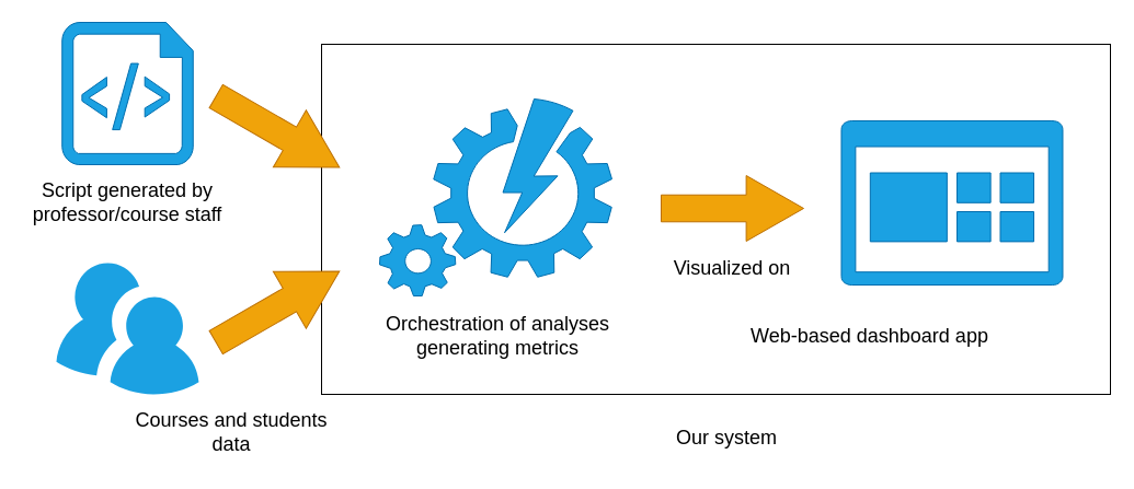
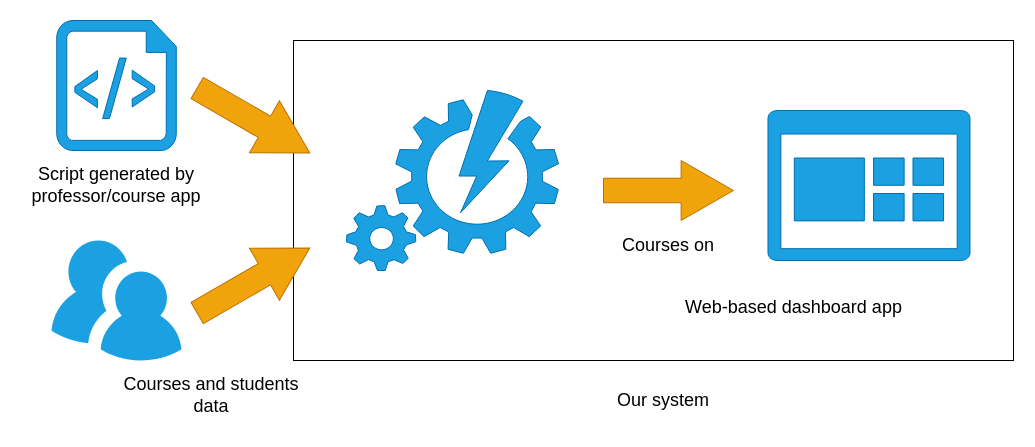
  <mxCell id="0" />
  <mxCell id="1" parent="0" />
  <mxCell id="2" value="" style="whiteSpace=wrap;html=1;" vertex="1" parent="1"><mxGeometry x="293" y="40" width="720" height="320" as="geometry" /></mxCell>
  <mxCell id="3" value="" style="verticalLabelPosition=bottom;html=1;verticalAlign=top;align=center;strokeColor=#006EAF;fillColor=#1ba1e2;shape=mxgraph.azure.script_file;pointerEvents=1;fontColor=#ffffff;" parent="1" vertex="1"><mxGeometry x="56.24" y="20" width="119.51" height="130" as="geometry" /></mxCell>
  <mxCell id="4" value="" style="shape=singleArrow;whiteSpace=wrap;html=1;fillColor=#f0a30a;arrowWidth=0.409;arrowSize=0.403;rotation=30;strokeColor=#BD7000;fontColor=#000000;" parent="1" vertex="1"><mxGeometry x="188" y="90" width="130" height="60" as="geometry" /></mxCell>
- <mxCell id="5" value="&lt;font style=&quot;font-size: 18px;&quot;&gt;Script generated by&lt;br&gt;professor/course staff&lt;/font&gt;" style="text;strokeColor=none;align=center;fillColor=none;html=1;verticalAlign=middle;whiteSpace=wrap;rounded=0;" parent="1" vertex="1"><mxGeometry x="20.99" y="160" width="190" height="50" as="geometry" /></mxCell>
- <mxCell id="6" value="&lt;span style=&quot;font-size: 18px;&quot;&gt;Orchestration of analyses generating metrics&lt;/span&gt;" style="text;strokeColor=none;align=center;fillColor=none;html=1;verticalAlign=middle;whiteSpace=wrap;rounded=0;" parent="1" vertex="1"><mxGeometry x="345.98" y="282" width="216.01" height="50" as="geometry" /></mxCell>
+ <mxCell id="5" value="&lt;font style=&quot;font-size: 18px;&quot;&gt;Script generated by&lt;br&gt;professor/course app&lt;/font&gt;" style="text;strokeColor=none;align=center;fillColor=none;html=1;verticalAlign=middle;whiteSpace=wrap;rounded=0;" parent="1" vertex="1"><mxGeometry x="20.99" y="160" width="190" height="50" as="geometry" /></mxCell>
  <mxCell id="7" value="&lt;span style=&quot;font-size: 18px;&quot;&gt;Web-based dashboard app&lt;/span&gt;" style="text;strokeColor=none;align=center;fillColor=none;html=1;verticalAlign=middle;whiteSpace=wrap;rounded=0;" parent="1" vertex="1"><mxGeometry x="669.78" y="282" width="247.38" height="50" as="geometry" /></mxCell>
  <mxCell id="8" value="" style="shape=singleArrow;whiteSpace=wrap;html=1;fillColor=#f0a30a;arrowWidth=0.409;arrowSize=0.403;rotation=-30;strokeColor=#BD7000;fontColor=#000000;" vertex="1" parent="1"><mxGeometry x="188" y="250" width="130" height="60" as="geometry" /></mxCell>
  <mxCell id="9" value="" style="verticalLabelPosition=bottom;sketch=0;html=1;fillColor=#1ba1e2;strokeColor=#006EAF;verticalAlign=top;pointerEvents=1;align=center;shape=mxgraph.cisco_safe.people_places_things_icons.icon9;fontColor=#ffffff;" vertex="1" parent="1"><mxGeometry x="50.99" y="240" width="130" height="120" as="geometry" /></mxCell>
  <mxCell id="10" value="&lt;span style=&quot;font-size: 18px;&quot;&gt;Courses and students data&lt;/span&gt;" style="text;strokeColor=none;align=center;fillColor=none;html=1;verticalAlign=middle;whiteSpace=wrap;rounded=0;" vertex="1" parent="1"><mxGeometry x="115.99" y="370" width="190" height="50" as="geometry" /></mxCell>
  <mxCell id="11" value="" style="verticalLabelPosition=bottom;html=1;verticalAlign=top;align=center;strokeColor=#006EAF;fillColor=#1ba1e2;shape=mxgraph.azure.automation;pointerEvents=1;fontColor=#ffffff;" vertex="1" parent="1"><mxGeometry x="345.98" y="90" width="212.01" height="180" as="geometry" /></mxCell>
  <mxCell id="12" value="&lt;span style=&quot;font-size: 18px;&quot;&gt;Our system&lt;/span&gt;" style="text;strokeColor=none;align=center;fillColor=none;html=1;verticalAlign=middle;whiteSpace=wrap;rounded=0;" vertex="1" parent="1"><mxGeometry x="568" y="375" width="190" height="50" as="geometry" /></mxCell>
  <mxCell id="13" value="" style="shape=singleArrow;whiteSpace=wrap;html=1;fillColor=#f0a30a;arrowWidth=0.409;arrowSize=0.403;rotation=0;strokeColor=#BD7000;fontColor=#000000;" vertex="1" parent="1"><mxGeometry x="603" y="160" width="130" height="60" as="geometry" /></mxCell>
  <mxCell id="14" value="" style="sketch=0;pointerEvents=1;shadow=0;dashed=0;html=1;strokeColor=#006EAF;labelPosition=center;verticalLabelPosition=bottom;verticalAlign=top;align=center;fillColor=#1ba1e2;shape=mxgraph.mscae.oms.dashboard;fontSize=16;fontColor=#ffffff;" vertex="1" parent="1"><mxGeometry x="767.47" y="110" width="202" height="150" as="geometry" /></mxCell>
- <mxCell id="15" value="&lt;span style=&quot;font-size: 18px;&quot;&gt;Visualized on&lt;/span&gt;" style="text;strokeColor=none;align=center;fillColor=none;html=1;verticalAlign=middle;whiteSpace=wrap;rounded=0;" vertex="1" parent="1"><mxGeometry x="573" y="220" width="190" height="50" as="geometry" /></mxCell>
+ <mxCell id="15" value="&lt;span style=&quot;font-size: 18px;&quot;&gt;Courses on&lt;/span&gt;" style="text;strokeColor=none;align=center;fillColor=none;html=1;verticalAlign=middle;whiteSpace=wrap;rounded=0;" vertex="1" parent="1"><mxGeometry x="573" y="220" width="190" height="50" as="geometry" /></mxCell>
